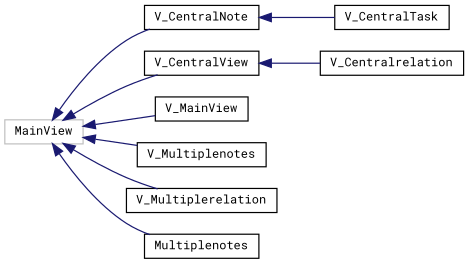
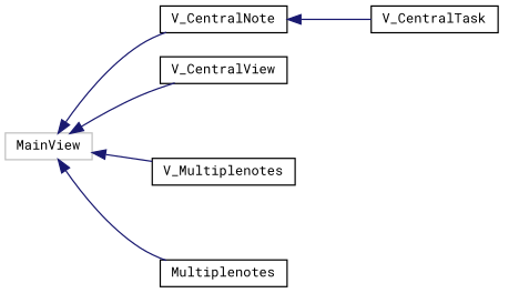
  digraph {
    fontname="Roboto Mono"
    rankdir=LR
    node [color=black fillcolor=white fontname="Roboto Mono" fontsize=10 shape=record style=filled]
    edge [color=midnightblue dir=back fontname="Roboto Mono" fontsize=10 labelfontname=Helvetica labelfontsize=10 style=solid]
    n1 [color=grey75 height=0.2 label=MainView width=0.4]
    n2 [height=0.2 label=V_CentralNote width=0.4]
    n3 [height=0.2 label=V_CentralView width=0.4]
-   n4 [height=0.2 label=V_MainView width=0.4]
    n5 [height=0.2 label=V_Multiplenotes width=0.4]
-   n6 [height=0.2 label=V_Multiplerelation width=0.4]
    n7 [height=0.2 label=Multiplenotes width=0.4]
    n8 [height=0.2 label=V_CentralTask width=0.4]
-   n9 [height=0.2 label=V_Centralrelation width=0.4]
    n1 -> n2
    n1 -> n3
-   n1 -> n4
    n1 -> n5
-   n1 -> n6
    n1 -> n7
    n2 -> n8
-   n3 -> n9
  }
